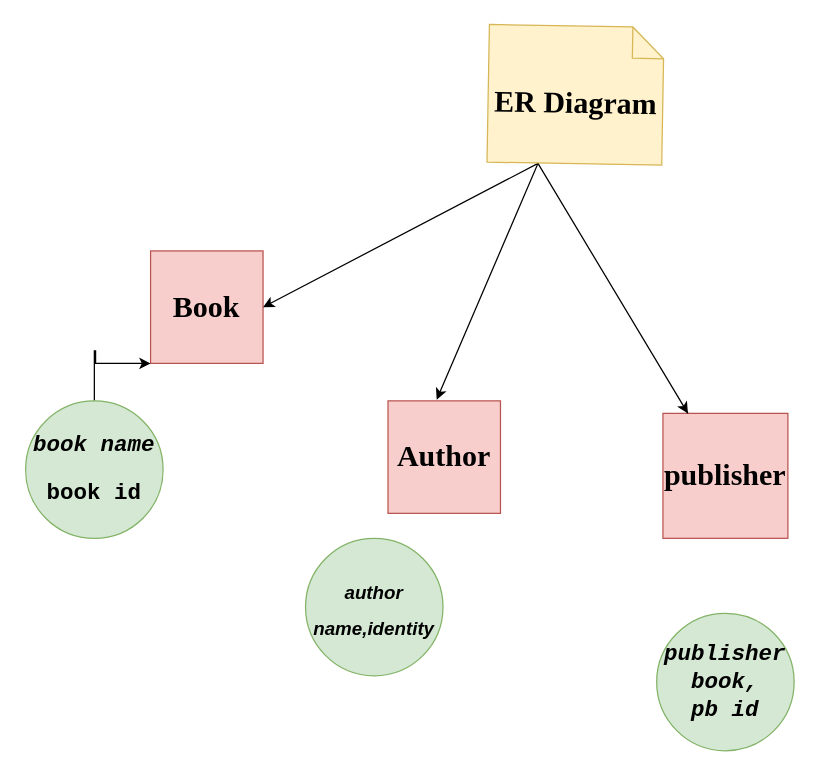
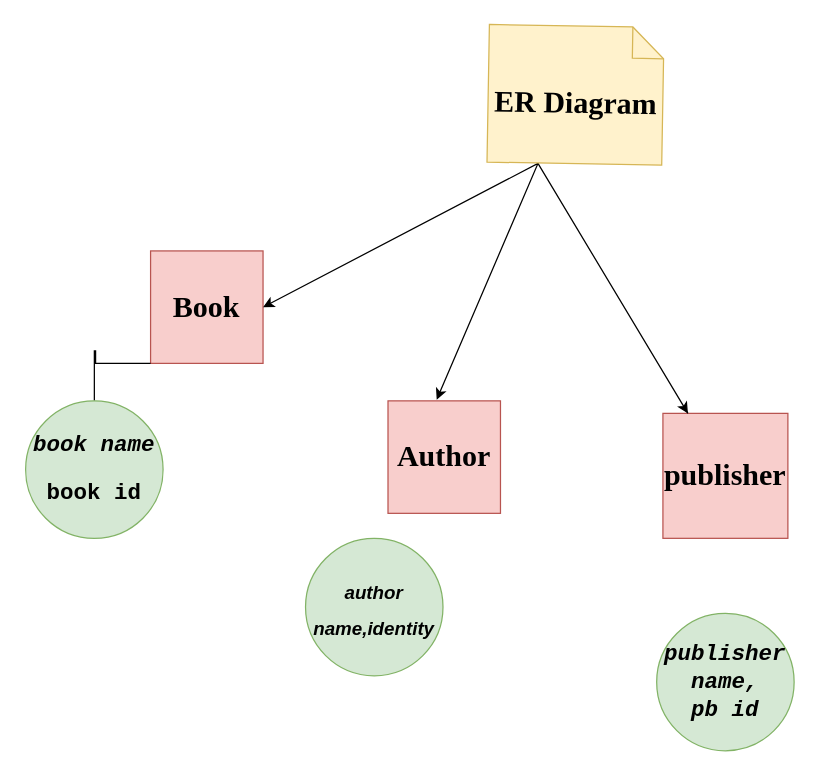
  <mxCell id="0" />
  <mxCell id="1" parent="0" />
  <mxCell id="2" value="&lt;h1&gt;&lt;font face=&quot;Times New Roman&quot;&gt;Book&lt;/font&gt;&lt;/h1&gt;" style="whiteSpace=wrap;html=1;aspect=fixed;fillColor=#f8cecc;strokeColor=#b85450;" vertex="1" parent="1"><mxGeometry x="120" y="200" width="90" height="90" as="geometry" /></mxCell>
  <mxCell id="3" value="&lt;h1&gt;&lt;font face=&quot;Times New Roman&quot;&gt;Author&lt;/font&gt;&lt;/h1&gt;" style="whiteSpace=wrap;html=1;aspect=fixed;fillColor=#f8cecc;strokeColor=#b85450;" vertex="1" parent="1"><mxGeometry x="310" y="320" width="90" height="90" as="geometry" /></mxCell>
  <mxCell id="4" value="&lt;h1&gt;&lt;font face=&quot;Times New Roman&quot;&gt;publisher&lt;/font&gt;&lt;/h1&gt;" style="whiteSpace=wrap;html=1;aspect=fixed;fillColor=#f8cecc;strokeColor=#b85450;" vertex="1" parent="1"><mxGeometry x="530" y="330" width="100" height="100" as="geometry" /></mxCell>
- <mxCell id="5" value="" style="edgeStyle=orthogonalEdgeStyle;rounded=0;orthogonalLoop=1;jettySize=auto;html=1;entryX=0;entryY=1;entryDx=0;entryDy=0;" edge="1" parent="1" source="6" target="2"><mxGeometry relative="1" as="geometry"><mxPoint x="75" y="240" as="targetPoint" /><Array as="points"><mxPoint x="75" y="280" /><mxPoint x="76" y="280" /><mxPoint x="76" y="290" /></Array></mxGeometry></mxCell>
+ <mxCell id="5" value="" style="edgeStyle=orthogonalEdgeStyle;rounded=0;orthogonalLoop=1;jettySize=auto;html=1;entryX=0;entryY=1;entryDx=0;entryDy=0;endArrow=none;" edge="1" parent="1" source="6" target="2"><mxGeometry relative="1" as="geometry"><mxPoint x="75" y="240" as="targetPoint" /><Array as="points"><mxPoint x="75" y="280" /><mxPoint x="76" y="280" /><mxPoint x="76" y="290" /></Array></mxGeometry></mxCell>
  <mxCell id="6" value="&lt;h2&gt;&lt;font face=&quot;Courier New&quot;&gt;&lt;i&gt;book name&lt;/i&gt;&lt;/font&gt;&lt;/h2&gt;&lt;h2&gt;&lt;font face=&quot;Courier New&quot;&gt;book id&lt;/font&gt;&lt;/h2&gt;" style="ellipse;whiteSpace=wrap;html=1;aspect=fixed;fillColor=#d5e8d4;strokeColor=#82b366;" vertex="1" parent="1"><mxGeometry x="20" y="320" width="110" height="110" as="geometry" /></mxCell>
  <mxCell id="7" value="&lt;h1&gt;&lt;font style=&quot;font-size: 15px;&quot;&gt;author name,identity&lt;/font&gt;&lt;/h1&gt;" style="ellipse;whiteSpace=wrap;html=1;aspect=fixed;fillColor=#d5e8d4;strokeColor=#82b366;fontStyle=3;align=center;" vertex="1" parent="1"><mxGeometry x="244" y="430" width="110" height="110" as="geometry" /></mxCell>
- <mxCell id="8" value="&lt;h2&gt;&lt;font face=&quot;Courier New&quot;&gt;&lt;i&gt;publisher book,&lt;br&gt;pb id&lt;/i&gt;&lt;/font&gt;&lt;/h2&gt;" style="ellipse;whiteSpace=wrap;html=1;aspect=fixed;fillColor=#d5e8d4;strokeColor=#82b366;" vertex="1" parent="1"><mxGeometry x="525" y="490" width="110" height="110" as="geometry" /></mxCell>
+ <mxCell id="8" value="&lt;h2&gt;&lt;font face=&quot;Courier New&quot;&gt;&lt;i&gt;publisher name,&lt;br&gt;pb id&lt;/i&gt;&lt;/font&gt;&lt;/h2&gt;" style="ellipse;whiteSpace=wrap;html=1;aspect=fixed;fillColor=#d5e8d4;strokeColor=#82b366;" vertex="1" parent="1"><mxGeometry x="525" y="490" width="110" height="110" as="geometry" /></mxCell>
  <mxCell id="9" value="" style="endArrow=classic;startArrow=classic;html=1;rounded=0;entryX=1;entryY=0.5;entryDx=0;entryDy=0;exitX=0.433;exitY=-0.011;exitDx=0;exitDy=0;exitPerimeter=0;" edge="1" parent="1" source="3" target="2"><mxGeometry width="50" height="50" relative="1" as="geometry"><mxPoint x="330" y="290" as="sourcePoint" /><mxPoint x="380" y="240" as="targetPoint" /><Array as="points"><mxPoint x="430" y="130" /></Array></mxGeometry></mxCell>
  <mxCell id="10" value="" style="endArrow=classic;html=1;rounded=0;" edge="1" parent="1"><mxGeometry width="50" height="50" relative="1" as="geometry"><mxPoint x="550" y="330" as="sourcePoint" /><mxPoint x="550" y="330" as="targetPoint" /><Array as="points"><mxPoint x="430" y="130" /></Array></mxGeometry></mxCell>
  <mxCell id="11" value="&lt;h1&gt;&lt;font face=&quot;Verdana&quot;&gt;ER Diagram&lt;/font&gt;&lt;/h1&gt;" style="shape=note2;boundedLbl=1;whiteSpace=wrap;html=1;size=25;verticalAlign=top;align=center;fillColor=#fff2cc;strokeColor=#d6b656;rotation=1;" vertex="1" parent="1"><mxGeometry x="390.17" y="20" width="139.83" height="110.18" as="geometry" /></mxCell>
